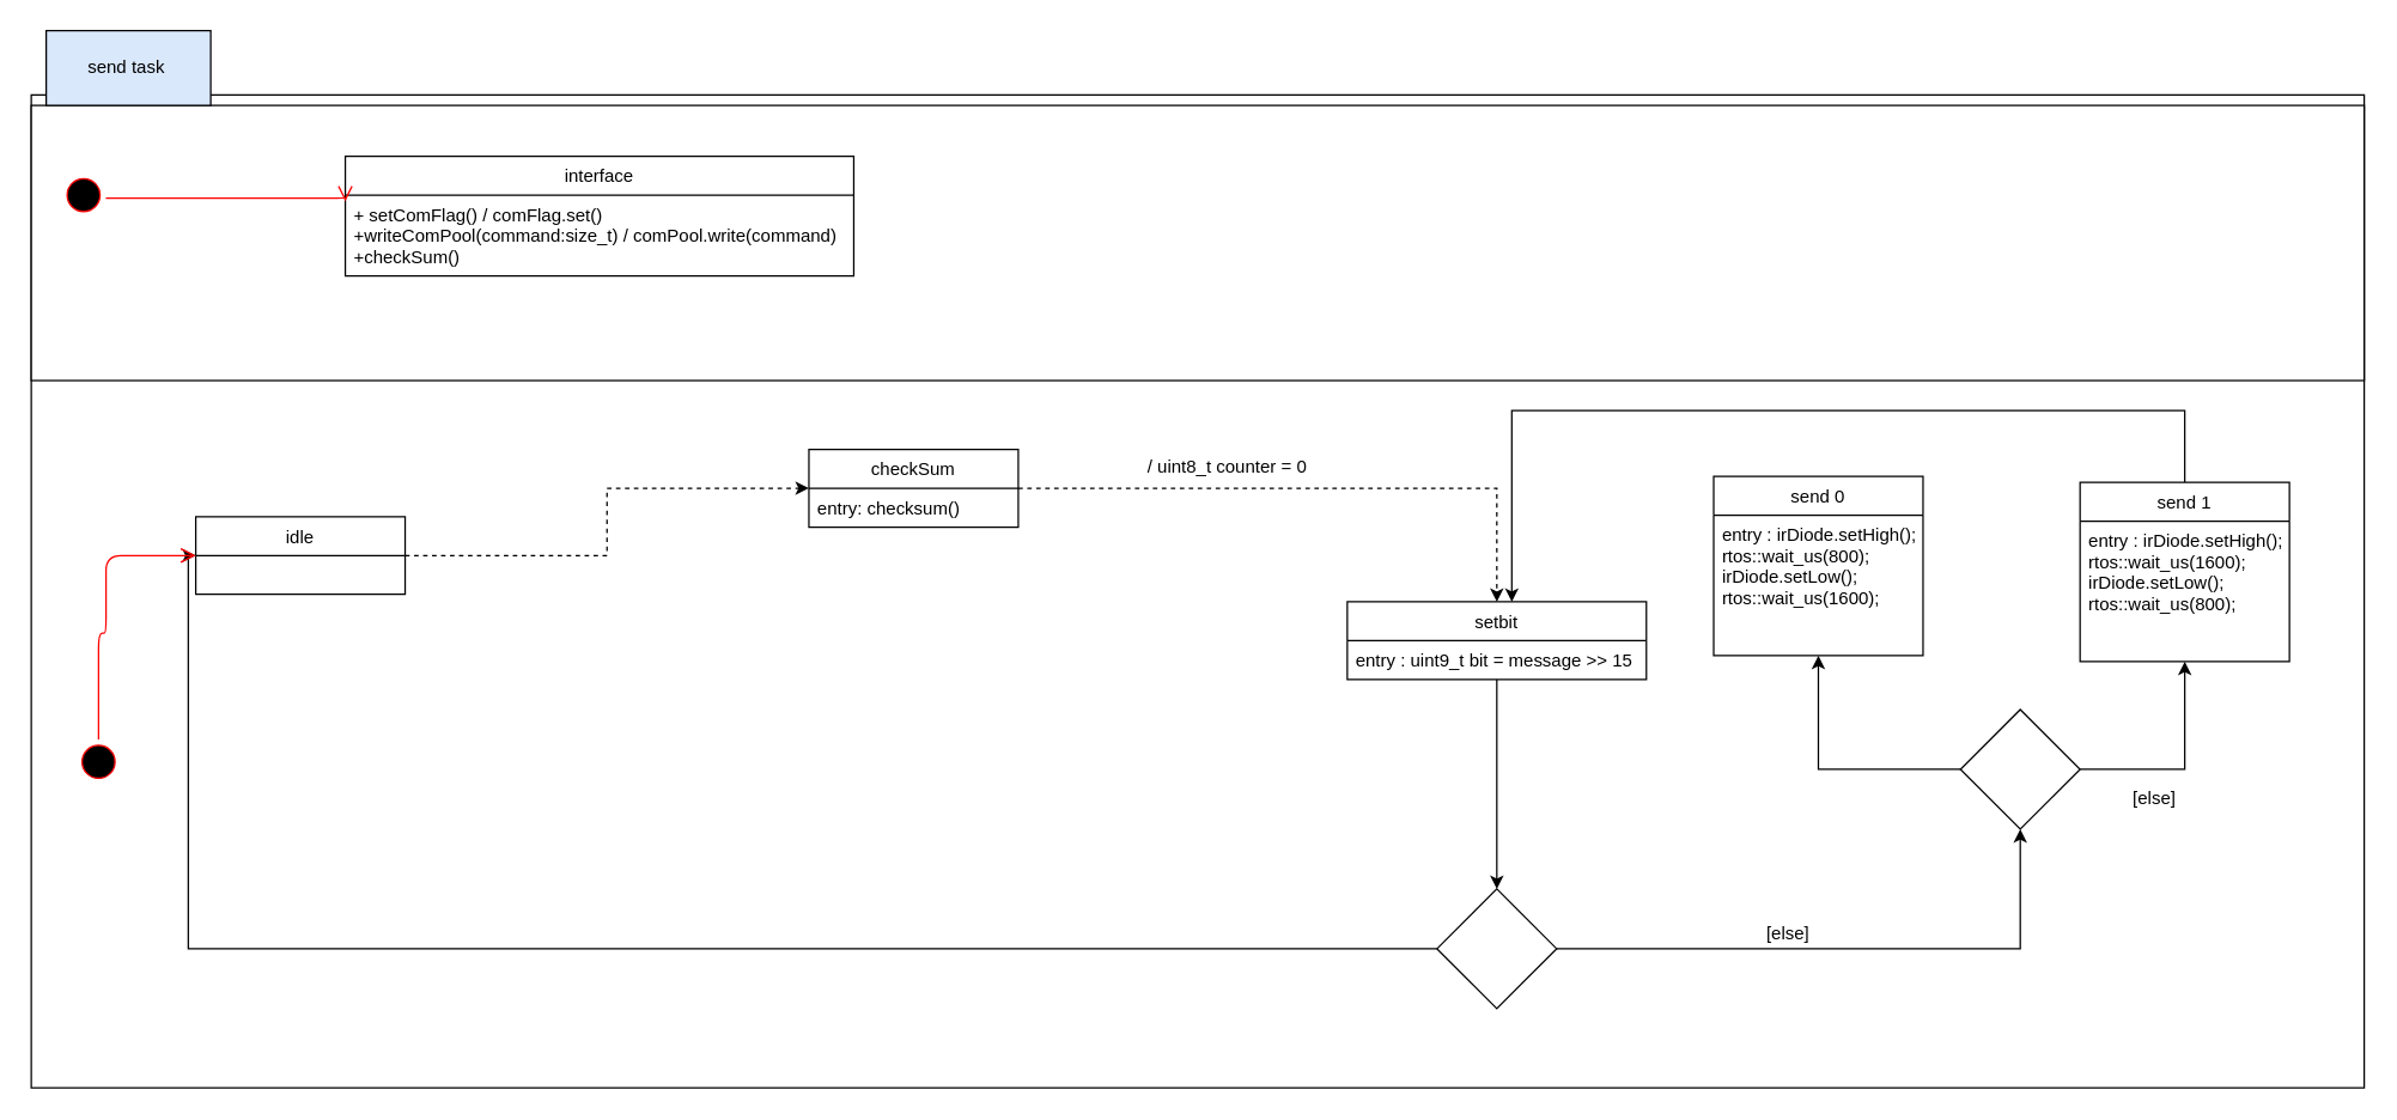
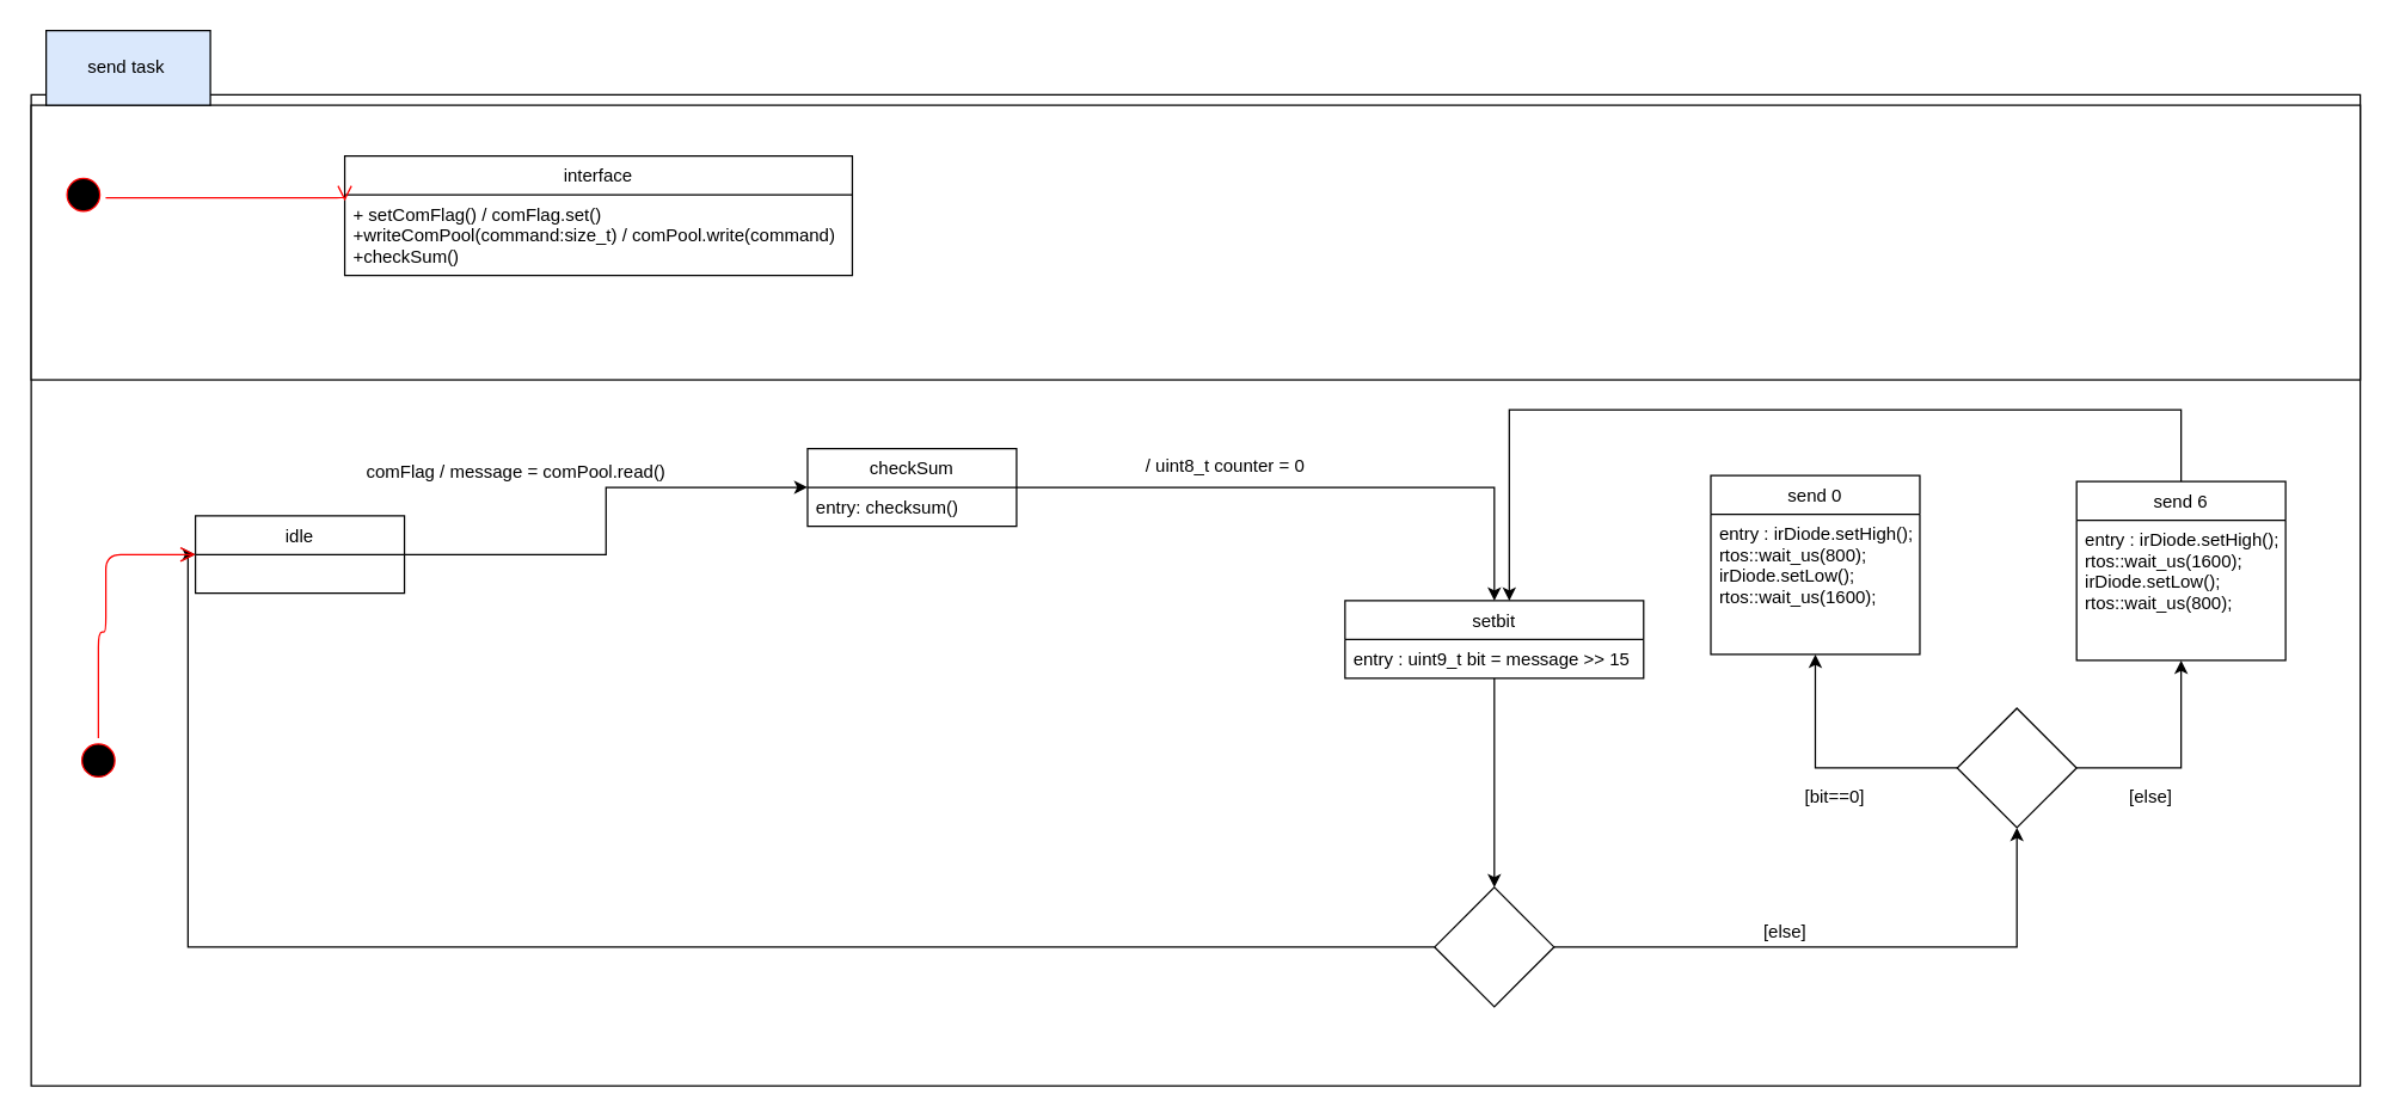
  <mxCell id="0" />
  <mxCell id="1" parent="0" />
  <mxCell id="2" value="" style="rounded=0;whiteSpace=wrap;html=1;" vertex="1" parent="1"><mxGeometry x="20" y="63" width="1560" height="664" as="geometry" /></mxCell>
  <mxCell id="3" value="" style="rounded=0;whiteSpace=wrap;html=1;" vertex="1" parent="1"><mxGeometry x="20" y="70" width="1560" height="184" as="geometry" /></mxCell>
  <mxCell id="4" value="send task&amp;nbsp;" style="html=1;fillColor=#dae8fc;" vertex="1" parent="1"><mxGeometry x="30" y="20" width="110" height="50" as="geometry" /></mxCell>
  <mxCell id="5" value="interface" style="swimlane;fontStyle=0;childLayout=stackLayout;horizontal=1;startSize=26;fillColor=none;horizontalStack=0;resizeParent=1;resizeParentMax=0;resizeLast=0;collapsible=1;marginBottom=0;" vertex="1" parent="1"><mxGeometry x="230" y="104" width="340" height="80" as="geometry" /></mxCell>
  <mxCell id="6" value="+ setComFlag() / comFlag.set()&#10;+writeComPool(command:size_t) / comPool.write(command)&#10;+checkSum()" style="text;strokeColor=none;fillColor=none;align=left;verticalAlign=top;spacingLeft=4;spacingRight=4;overflow=hidden;rotatable=0;points=[[0,0.5],[1,0.5]];portConstraint=eastwest;" vertex="1" parent="5"><mxGeometry y="26" width="340" height="54" as="geometry" /></mxCell>
  <mxCell id="7" value="" style="ellipse;html=1;shape=startState;fillColor=#000000;strokeColor=#ff0000;" vertex="1" parent="1"><mxGeometry x="40" y="115" width="30" height="30" as="geometry" /></mxCell>
  <mxCell id="8" value="" style="edgeStyle=orthogonalEdgeStyle;html=1;verticalAlign=bottom;endArrow=open;endSize=8;strokeColor=#ff0000;entryX=0;entryY=0.077;entryDx=0;entryDy=0;entryPerimeter=0;" edge="1" source="7" parent="1" target="6"><mxGeometry relative="1" as="geometry"><mxPoint x="230" y="138" as="targetPoint" /><Array as="points"><mxPoint x="110" y="132" /><mxPoint x="110" y="132" /></Array></mxGeometry></mxCell>
- <mxCell id="9" style="edgeStyle=orthogonalEdgeStyle;rounded=0;orthogonalLoop=1;jettySize=auto;html=1;dashed=1;" edge="1" parent="1" source="10" target="12"><mxGeometry relative="1" as="geometry" /></mxCell>
+ <mxCell id="9" style="edgeStyle=orthogonalEdgeStyle;rounded=0;orthogonalLoop=1;jettySize=auto;html=1;" edge="1" parent="1" source="10" target="12"><mxGeometry relative="1" as="geometry" /></mxCell>
  <mxCell id="10" value="idle" style="swimlane;fontStyle=0;childLayout=stackLayout;horizontal=1;startSize=26;fillColor=none;horizontalStack=0;resizeParent=1;resizeParentMax=0;resizeLast=0;collapsible=1;marginBottom=0;" vertex="1" parent="1"><mxGeometry x="130" y="345" width="140" height="52" as="geometry" /></mxCell>
- <mxCell id="11" style="edgeStyle=orthogonalEdgeStyle;rounded=0;orthogonalLoop=1;jettySize=auto;html=1;dashed=1;" edge="1" parent="1" source="12" target="16"><mxGeometry relative="1" as="geometry" /></mxCell>
+ <mxCell id="11" style="edgeStyle=orthogonalEdgeStyle;rounded=0;orthogonalLoop=1;jettySize=auto;html=1;" edge="1" parent="1" source="12" target="16"><mxGeometry relative="1" as="geometry" /></mxCell>
  <mxCell id="12" value="checkSum" style="swimlane;fontStyle=0;childLayout=stackLayout;horizontal=1;startSize=26;fillColor=none;horizontalStack=0;resizeParent=1;resizeParentMax=0;resizeLast=0;collapsible=1;marginBottom=0;" vertex="1" parent="1"><mxGeometry x="540" y="300" width="140" height="52" as="geometry" /></mxCell>
  <mxCell id="13" value="entry: checksum()" style="text;strokeColor=none;fillColor=none;align=left;verticalAlign=top;spacingLeft=4;spacingRight=4;overflow=hidden;rotatable=0;points=[[0,0.5],[1,0.5]];portConstraint=eastwest;" vertex="1" parent="12"><mxGeometry y="26" width="140" height="26" as="geometry" /></mxCell>
+ <mxCell id="14" value="comFlag / message = comPool.read()" style="text;html=1;strokeColor=none;fillColor=none;align=center;verticalAlign=middle;whiteSpace=wrap;rounded=0;" vertex="1" parent="1"><mxGeometry x="210" y="306" width="270" height="20" as="geometry" /></mxCell>
  <mxCell id="15" style="edgeStyle=orthogonalEdgeStyle;rounded=0;orthogonalLoop=1;jettySize=auto;html=1;" edge="1" parent="1" source="16" target="20"><mxGeometry relative="1" as="geometry" /></mxCell>
  <mxCell id="16" value="setbit" style="swimlane;fontStyle=0;childLayout=stackLayout;horizontal=1;startSize=26;fillColor=none;horizontalStack=0;resizeParent=1;resizeParentMax=0;resizeLast=0;collapsible=1;marginBottom=0;" vertex="1" parent="1"><mxGeometry x="900" y="402" width="200" height="52" as="geometry" /></mxCell>
  <mxCell id="17" value="entry : uint9_t bit = message &gt;&gt; 15" style="text;strokeColor=none;fillColor=none;align=left;verticalAlign=top;spacingLeft=4;spacingRight=4;overflow=hidden;rotatable=0;points=[[0,0.5],[1,0.5]];portConstraint=eastwest;" vertex="1" parent="16"><mxGeometry y="26" width="200" height="26" as="geometry" /></mxCell>
  <mxCell id="18" style="edgeStyle=orthogonalEdgeStyle;rounded=0;orthogonalLoop=1;jettySize=auto;html=1;" edge="1" parent="1" source="20" target="10"><mxGeometry relative="1" as="geometry"><Array as="points"><mxPoint x="125" y="634" /></Array></mxGeometry></mxCell>
  <mxCell id="19" style="edgeStyle=orthogonalEdgeStyle;rounded=0;orthogonalLoop=1;jettySize=auto;html=1;" edge="1" parent="1" source="20" target="23"><mxGeometry relative="1" as="geometry" /></mxCell>
  <mxCell id="20" value="" style="rhombus;whiteSpace=wrap;html=1;" vertex="1" parent="1"><mxGeometry x="960" y="594" width="80" height="80" as="geometry" /></mxCell>
  <mxCell id="21" style="edgeStyle=orthogonalEdgeStyle;rounded=0;orthogonalLoop=1;jettySize=auto;html=1;" edge="1" parent="1" source="23" target="28"><mxGeometry relative="1" as="geometry"><Array as="points"><mxPoint x="1460" y="514" /></Array></mxGeometry></mxCell>
  <mxCell id="22" style="edgeStyle=orthogonalEdgeStyle;rounded=0;orthogonalLoop=1;jettySize=auto;html=1;" edge="1" parent="1" source="23" target="25"><mxGeometry relative="1" as="geometry" /></mxCell>
  <mxCell id="23" value="" style="rhombus;whiteSpace=wrap;html=1;" vertex="1" parent="1"><mxGeometry x="1310" y="474" width="80" height="80" as="geometry" /></mxCell>
  <mxCell id="24" value="[else]" style="text;html=1;strokeColor=none;fillColor=none;align=center;verticalAlign=middle;whiteSpace=wrap;rounded=0;" vertex="1" parent="1"><mxGeometry x="1090" y="614" width="210" height="20" as="geometry" /></mxCell>
  <mxCell id="25" value="send 0" style="swimlane;fontStyle=0;childLayout=stackLayout;horizontal=1;startSize=26;fillColor=none;horizontalStack=0;resizeParent=1;resizeParentMax=0;resizeLast=0;collapsible=1;marginBottom=0;" vertex="1" parent="1"><mxGeometry x="1145" y="318" width="140" height="120" as="geometry" /></mxCell>
  <mxCell id="26" value="entry : irDiode.setHigh();&#10;rtos::wait_us(800);&#10;irDiode.setLow();&#10;rtos::wait_us(1600);&#10;" style="text;strokeColor=none;fillColor=none;align=left;verticalAlign=top;spacingLeft=4;spacingRight=4;overflow=hidden;rotatable=0;points=[[0,0.5],[1,0.5]];portConstraint=eastwest;" vertex="1" parent="25"><mxGeometry y="26" width="140" height="94" as="geometry" /></mxCell>
  <mxCell id="27" style="edgeStyle=orthogonalEdgeStyle;rounded=0;orthogonalLoop=1;jettySize=auto;html=1;" edge="1" parent="1" source="28" target="16"><mxGeometry relative="1" as="geometry"><Array as="points"><mxPoint x="1460" y="274" /><mxPoint x="1010" y="274" /></Array></mxGeometry></mxCell>
- <mxCell id="28" value="send 1" style="swimlane;fontStyle=0;childLayout=stackLayout;horizontal=1;startSize=26;fillColor=none;horizontalStack=0;resizeParent=1;resizeParentMax=0;resizeLast=0;collapsible=1;marginBottom=0;" vertex="1" parent="1"><mxGeometry x="1390" y="322" width="140" height="120" as="geometry" /></mxCell>
+ <mxCell id="28" value="send 6" style="swimlane;fontStyle=0;childLayout=stackLayout;horizontal=1;startSize=26;fillColor=none;horizontalStack=0;resizeParent=1;resizeParentMax=0;resizeLast=0;collapsible=1;marginBottom=0;" vertex="1" parent="1"><mxGeometry x="1390" y="322" width="140" height="120" as="geometry" /></mxCell>
  <mxCell id="29" value="entry : irDiode.setHigh();&#10;rtos::wait_us(1600);&#10;irDiode.setLow();&#10;rtos::wait_us(800);" style="text;strokeColor=none;fillColor=none;align=left;verticalAlign=top;spacingLeft=4;spacingRight=4;overflow=hidden;rotatable=0;points=[[0,0.5],[1,0.5]];portConstraint=eastwest;" vertex="1" parent="28"><mxGeometry y="26" width="140" height="94" as="geometry" /></mxCell>
+ <mxCell id="30" value="[bit==0]&amp;nbsp;" style="text;html=1;strokeColor=none;fillColor=none;align=center;verticalAlign=middle;whiteSpace=wrap;rounded=0;" vertex="1" parent="1"><mxGeometry x="1210" y="524" width="40" height="20" as="geometry" /></mxCell>
  <mxCell id="31" value="/ uint8_t counter = 0" style="text;html=1;strokeColor=none;fillColor=none;align=center;verticalAlign=middle;whiteSpace=wrap;rounded=0;" vertex="1" parent="1"><mxGeometry x="740" y="302" width="160" height="20" as="geometry" /></mxCell>
  <mxCell id="32" value="[else]" style="text;html=1;strokeColor=none;fillColor=none;align=center;verticalAlign=middle;whiteSpace=wrap;rounded=0;" vertex="1" parent="1"><mxGeometry x="1420" y="524" width="40" height="20" as="geometry" /></mxCell>
  <mxCell id="33" value="" style="ellipse;html=1;shape=startState;fillColor=#000000;strokeColor=#ff0000;" vertex="1" parent="1"><mxGeometry x="50" y="494" width="30" height="30" as="geometry" /></mxCell>
  <mxCell id="34" value="" style="edgeStyle=orthogonalEdgeStyle;html=1;verticalAlign=bottom;endArrow=open;endSize=8;strokeColor=#ff0000;" edge="1" source="33" parent="1" target="10"><mxGeometry relative="1" as="geometry"><mxPoint x="120.429" y="432" as="targetPoint" /><Array as="points"><mxPoint x="65" y="423" /><mxPoint x="70" y="423" /></Array></mxGeometry></mxCell>
